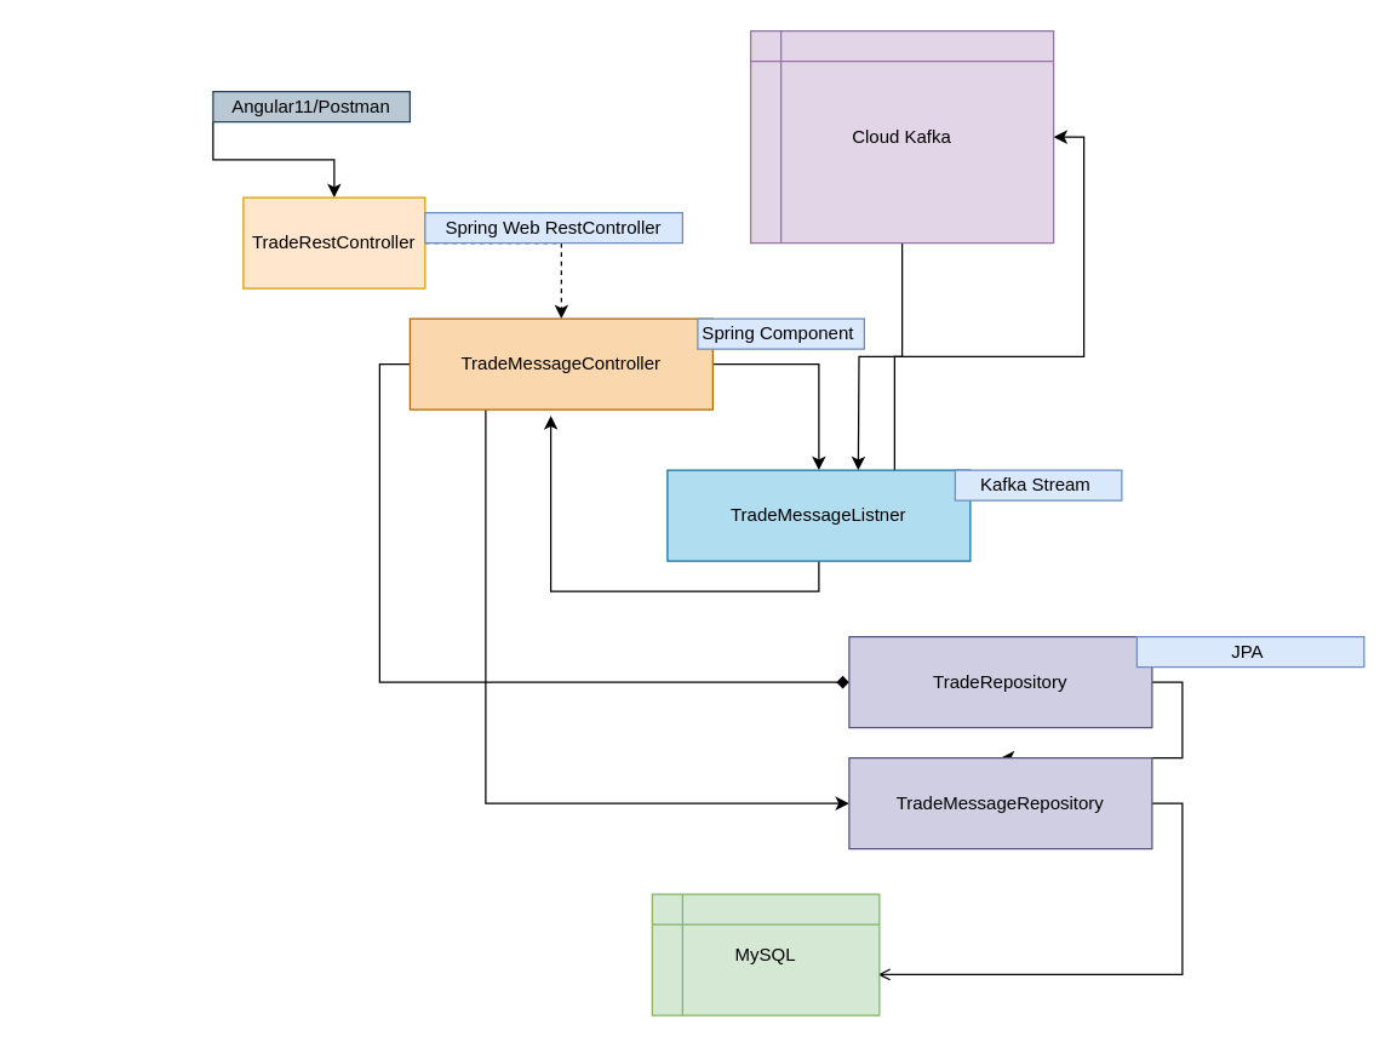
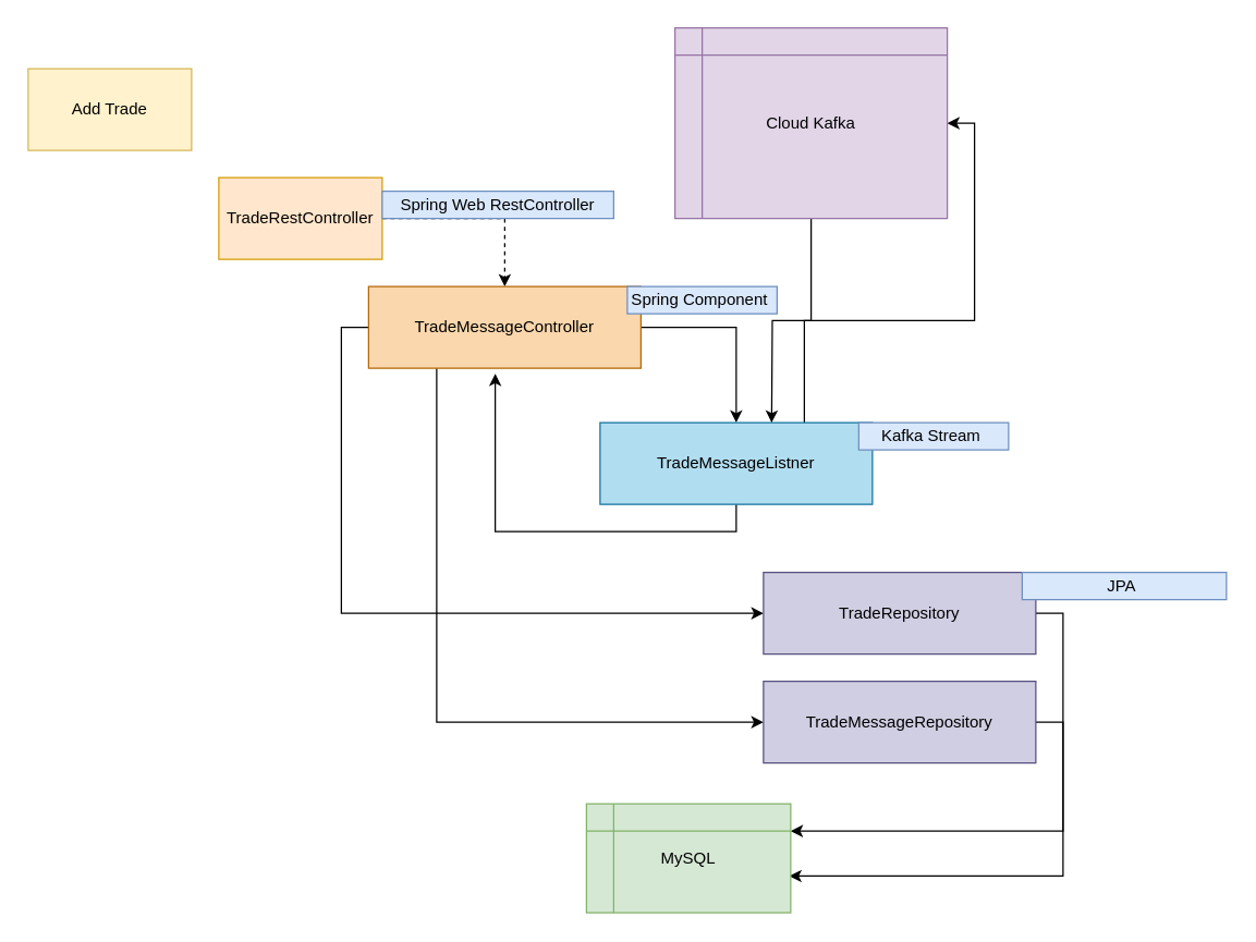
  <mxCell id="0" />
  <mxCell id="1" parent="0" />
- <mxCell id="3" style="edgeStyle=orthogonalEdgeStyle;rounded=0;orthogonalLoop=1;jettySize=auto;html=1;exitX=0;exitY=1;exitDx=0;exitDy=0;entryX=0.5;entryY=0;entryDx=0;entryDy=0;" edge="1" parent="1" source="4" target="6"><mxGeometry relative="1" as="geometry" /></mxCell>
- <mxCell id="4" value="Angular11/Postman" style="text;html=1;strokeColor=#23445d;fillColor=#bac8d3;align=center;verticalAlign=middle;whiteSpace=wrap;rounded=0;" vertex="1" parent="1"><mxGeometry x="140" y="60" width="130" height="20" as="geometry" /></mxCell>
+ <mxCell id="2" value="Add Trade" style="rounded=0;whiteSpace=wrap;html=1;fillColor=#fff2cc;strokeColor=#d6b656;" vertex="1" parent="1"><mxGeometry x="20" y="50" width="120" height="60" as="geometry" /></mxCell>
  <mxCell id="5" style="edgeStyle=orthogonalEdgeStyle;rounded=0;orthogonalLoop=1;jettySize=auto;html=1;exitX=1;exitY=0.5;exitDx=0;exitDy=0;dashed=1;" edge="1" parent="1" source="6" target="11"><mxGeometry relative="1" as="geometry" /></mxCell>
  <mxCell id="6" value="TradeRestController" style="rounded=0;whiteSpace=wrap;html=1;fillColor=#ffe6cc;strokeColor=#d79b00;" vertex="1" parent="1"><mxGeometry x="160" y="130" width="120" height="60" as="geometry" /></mxCell>
  <mxCell id="7" value="Spring Web RestController" style="text;html=1;strokeColor=#6c8ebf;fillColor=#dae8fc;align=center;verticalAlign=middle;whiteSpace=wrap;rounded=0;" vertex="1" parent="1"><mxGeometry x="280" y="140" width="170" height="20" as="geometry" /></mxCell>
  <mxCell id="8" style="edgeStyle=orthogonalEdgeStyle;rounded=0;orthogonalLoop=1;jettySize=auto;html=1;exitX=1;exitY=0.5;exitDx=0;exitDy=0;entryX=0.5;entryY=0;entryDx=0;entryDy=0;" edge="1" parent="1" source="11" target="14"><mxGeometry relative="1" as="geometry" /></mxCell>
- <mxCell id="9" style="edgeStyle=orthogonalEdgeStyle;rounded=0;orthogonalLoop=1;jettySize=auto;html=1;exitX=0;exitY=0.5;exitDx=0;exitDy=0;entryX=0;entryY=0.5;entryDx=0;entryDy=0;endArrow=diamond;" edge="1" parent="1" source="11" target="18"><mxGeometry relative="1" as="geometry" /></mxCell>
+ <mxCell id="9" style="edgeStyle=orthogonalEdgeStyle;rounded=0;orthogonalLoop=1;jettySize=auto;html=1;exitX=0;exitY=0.5;exitDx=0;exitDy=0;entryX=0;entryY=0.5;entryDx=0;entryDy=0;" edge="1" parent="1" source="11" target="18"><mxGeometry relative="1" as="geometry" /></mxCell>
  <mxCell id="10" style="edgeStyle=orthogonalEdgeStyle;rounded=0;orthogonalLoop=1;jettySize=auto;html=1;exitX=0.25;exitY=1;exitDx=0;exitDy=0;entryX=0;entryY=0.5;entryDx=0;entryDy=0;" edge="1" parent="1" source="11" target="20"><mxGeometry relative="1" as="geometry" /></mxCell>
  <mxCell id="11" value="TradeMessageController" style="rounded=0;whiteSpace=wrap;html=1;fillColor=#fad7ac;strokeColor=#b46504;" vertex="1" parent="1"><mxGeometry x="270" y="210" width="200" height="60" as="geometry" /></mxCell>
  <mxCell id="12" style="edgeStyle=orthogonalEdgeStyle;rounded=0;orthogonalLoop=1;jettySize=auto;html=1;exitX=0.5;exitY=1;exitDx=0;exitDy=0;entryX=0.465;entryY=1.067;entryDx=0;entryDy=0;entryPerimeter=0;" edge="1" parent="1" source="14" target="11"><mxGeometry relative="1" as="geometry" /></mxCell>
  <mxCell id="13" style="edgeStyle=orthogonalEdgeStyle;rounded=0;orthogonalLoop=1;jettySize=auto;html=1;exitX=0.75;exitY=0;exitDx=0;exitDy=0;entryX=1;entryY=0.5;entryDx=0;entryDy=0;" edge="1" parent="1" source="14" target="16"><mxGeometry relative="1" as="geometry" /></mxCell>
  <mxCell id="14" value="TradeMessageListner" style="rounded=0;whiteSpace=wrap;html=1;fillColor=#b1ddf0;strokeColor=#10739e;" vertex="1" parent="1"><mxGeometry x="440" y="310" width="200" height="60" as="geometry" /></mxCell>
  <mxCell id="15" style="edgeStyle=orthogonalEdgeStyle;rounded=0;orthogonalLoop=1;jettySize=auto;html=1;exitX=0.5;exitY=1;exitDx=0;exitDy=0;" edge="1" parent="1" source="16"><mxGeometry relative="1" as="geometry"><mxPoint x="566" y="310" as="targetPoint" /></mxGeometry></mxCell>
  <mxCell id="16" value="Cloud Kafka" style="shape=internalStorage;whiteSpace=wrap;html=1;backgroundOutline=1;fillColor=#e1d5e7;strokeColor=#9673a6;" vertex="1" parent="1"><mxGeometry x="495" y="20" width="200" height="140" as="geometry" /></mxCell>
- <mxCell id="17" style="edgeStyle=orthogonalEdgeStyle;rounded=0;orthogonalLoop=1;jettySize=auto;html=1;exitX=1;exitY=0.5;exitDx=0;exitDy=0;" edge="1" parent="1" source="18" target="20"><mxGeometry relative="1" as="geometry" /></mxCell>
+ <mxCell id="17" style="edgeStyle=orthogonalEdgeStyle;rounded=0;orthogonalLoop=1;jettySize=auto;html=1;exitX=1;exitY=0.5;exitDx=0;exitDy=0;entryX=1;entryY=0.25;entryDx=0;entryDy=0;" edge="1" parent="1" source="18" target="21"><mxGeometry relative="1" as="geometry" /></mxCell>
  <mxCell id="18" value="TradeRepository" style="rounded=0;whiteSpace=wrap;html=1;fillColor=#d0cee2;strokeColor=#56517e;" vertex="1" parent="1"><mxGeometry x="560" y="420" width="200" height="60" as="geometry" /></mxCell>
- <mxCell id="19" style="edgeStyle=orthogonalEdgeStyle;rounded=0;orthogonalLoop=1;jettySize=auto;html=1;exitX=1;exitY=0.5;exitDx=0;exitDy=0;entryX=0.993;entryY=0.663;entryDx=0;entryDy=0;entryPerimeter=0;endArrow=open;" edge="1" parent="1" source="20" target="21"><mxGeometry relative="1" as="geometry" /></mxCell>
+ <mxCell id="19" style="edgeStyle=orthogonalEdgeStyle;rounded=0;orthogonalLoop=1;jettySize=auto;html=1;exitX=1;exitY=0.5;exitDx=0;exitDy=0;entryX=0.993;entryY=0.663;entryDx=0;entryDy=0;entryPerimeter=0;" edge="1" parent="1" source="20" target="21"><mxGeometry relative="1" as="geometry" /></mxCell>
  <mxCell id="20" value="TradeMessageRepository" style="rounded=0;whiteSpace=wrap;html=1;fillColor=#d0cee2;strokeColor=#56517e;" vertex="1" parent="1"><mxGeometry x="560" y="500" width="200" height="60" as="geometry" /></mxCell>
  <mxCell id="21" value="MySQL" style="shape=internalStorage;whiteSpace=wrap;html=1;backgroundOutline=1;fillColor=#d5e8d4;strokeColor=#82b366;" vertex="1" parent="1"><mxGeometry x="430" y="590" width="150" height="80" as="geometry" /></mxCell>
  <mxCell id="22" value="Kafka Stream&amp;nbsp;" style="text;html=1;strokeColor=#6c8ebf;fillColor=#dae8fc;align=center;verticalAlign=middle;whiteSpace=wrap;rounded=0;" vertex="1" parent="1"><mxGeometry x="630" y="310" width="110" height="20" as="geometry" /></mxCell>
  <mxCell id="23" value="JPA&amp;nbsp;" style="text;html=1;strokeColor=#6c8ebf;fillColor=#dae8fc;align=center;verticalAlign=middle;whiteSpace=wrap;rounded=0;" vertex="1" parent="1"><mxGeometry x="750" y="420" width="150" height="20" as="geometry" /></mxCell>
  <mxCell id="24" value="Spring Component&amp;nbsp;" style="text;html=1;strokeColor=#6c8ebf;fillColor=#dae8fc;align=center;verticalAlign=middle;whiteSpace=wrap;rounded=0;" vertex="1" parent="1"><mxGeometry x="460" y="210" width="110" height="20" as="geometry" /></mxCell>
